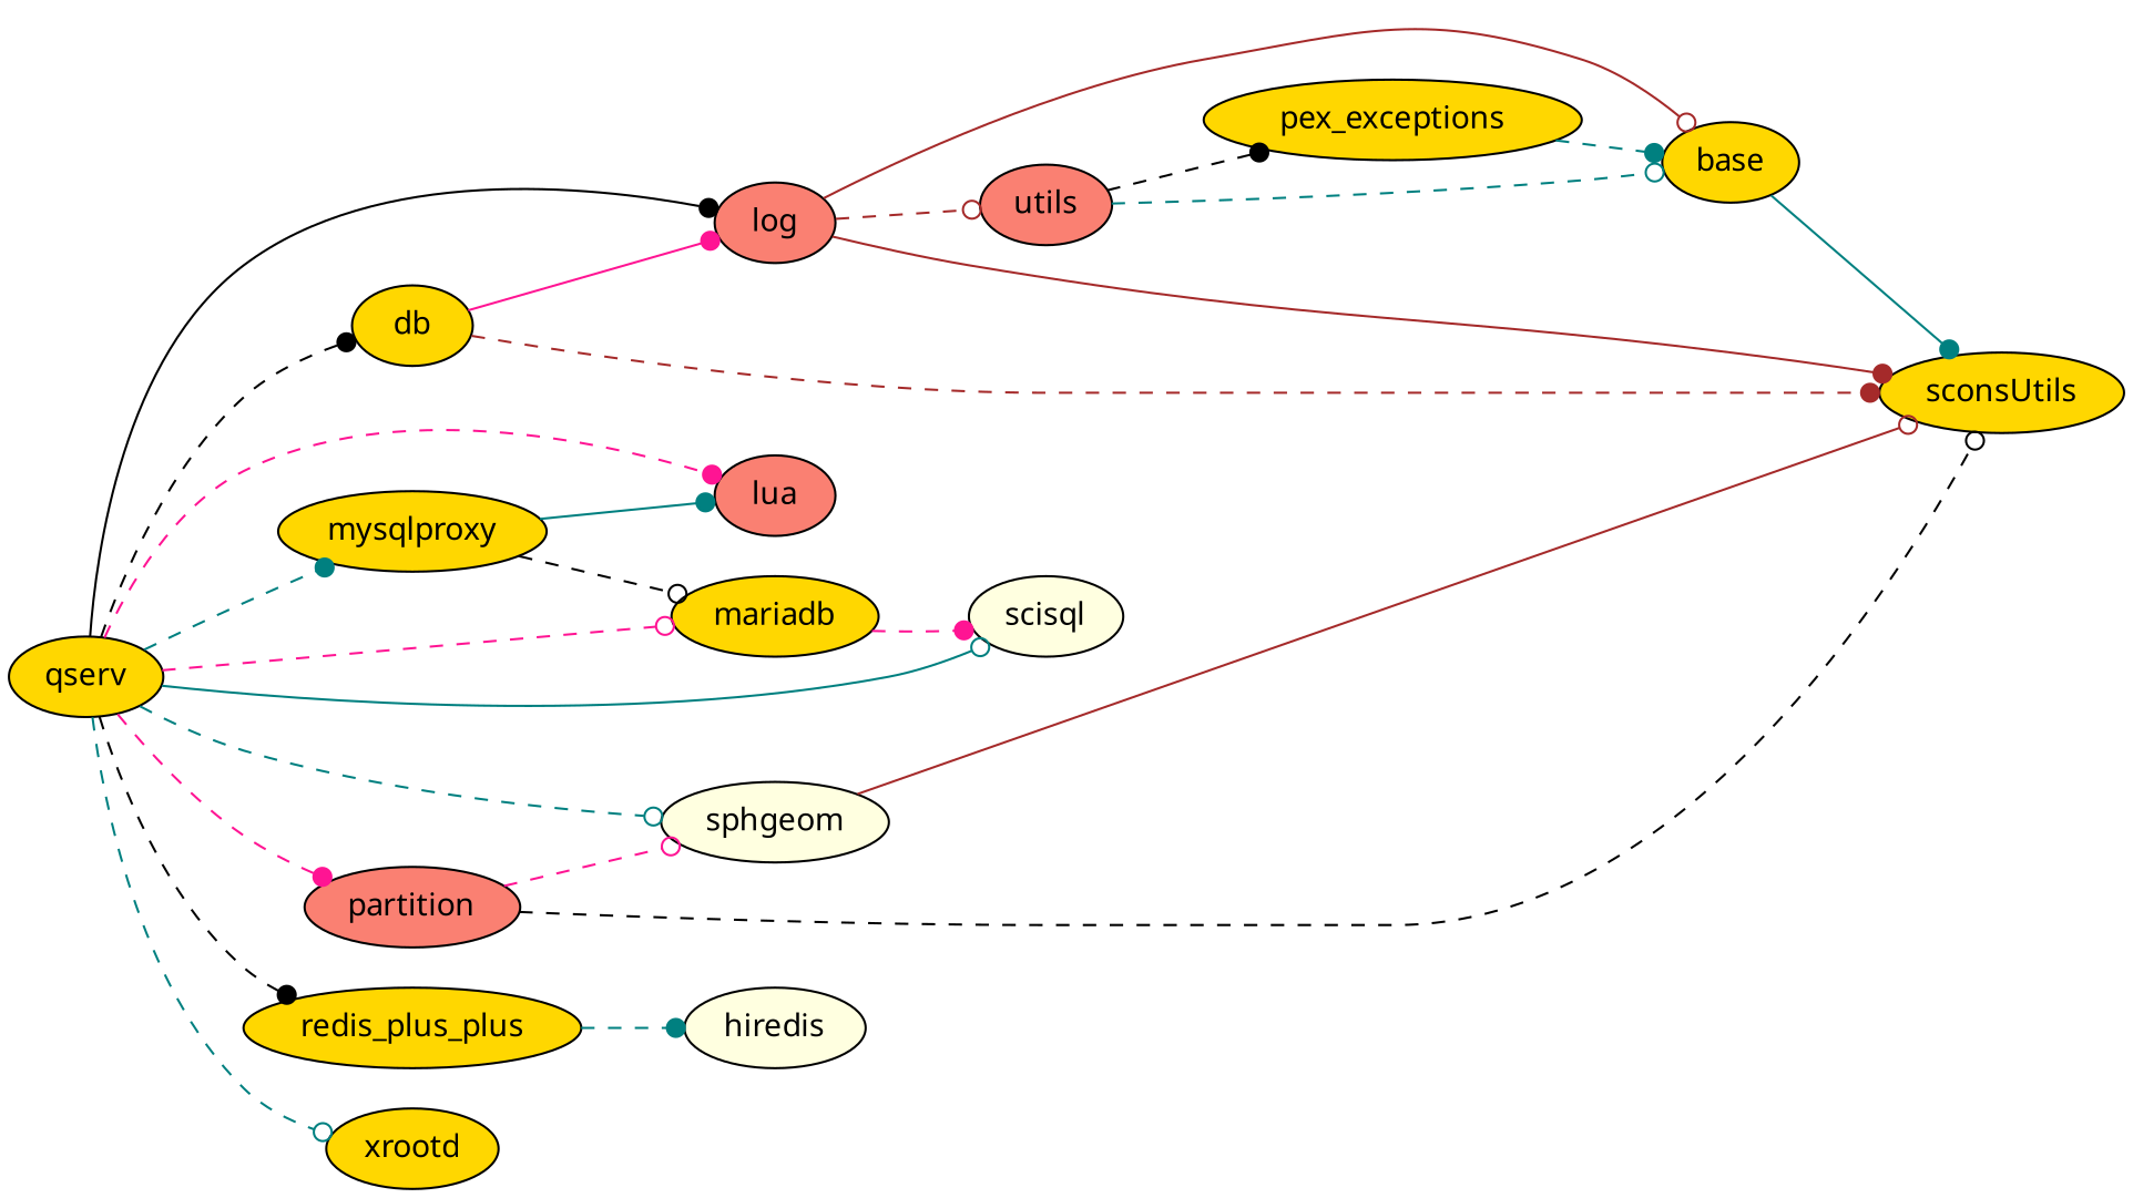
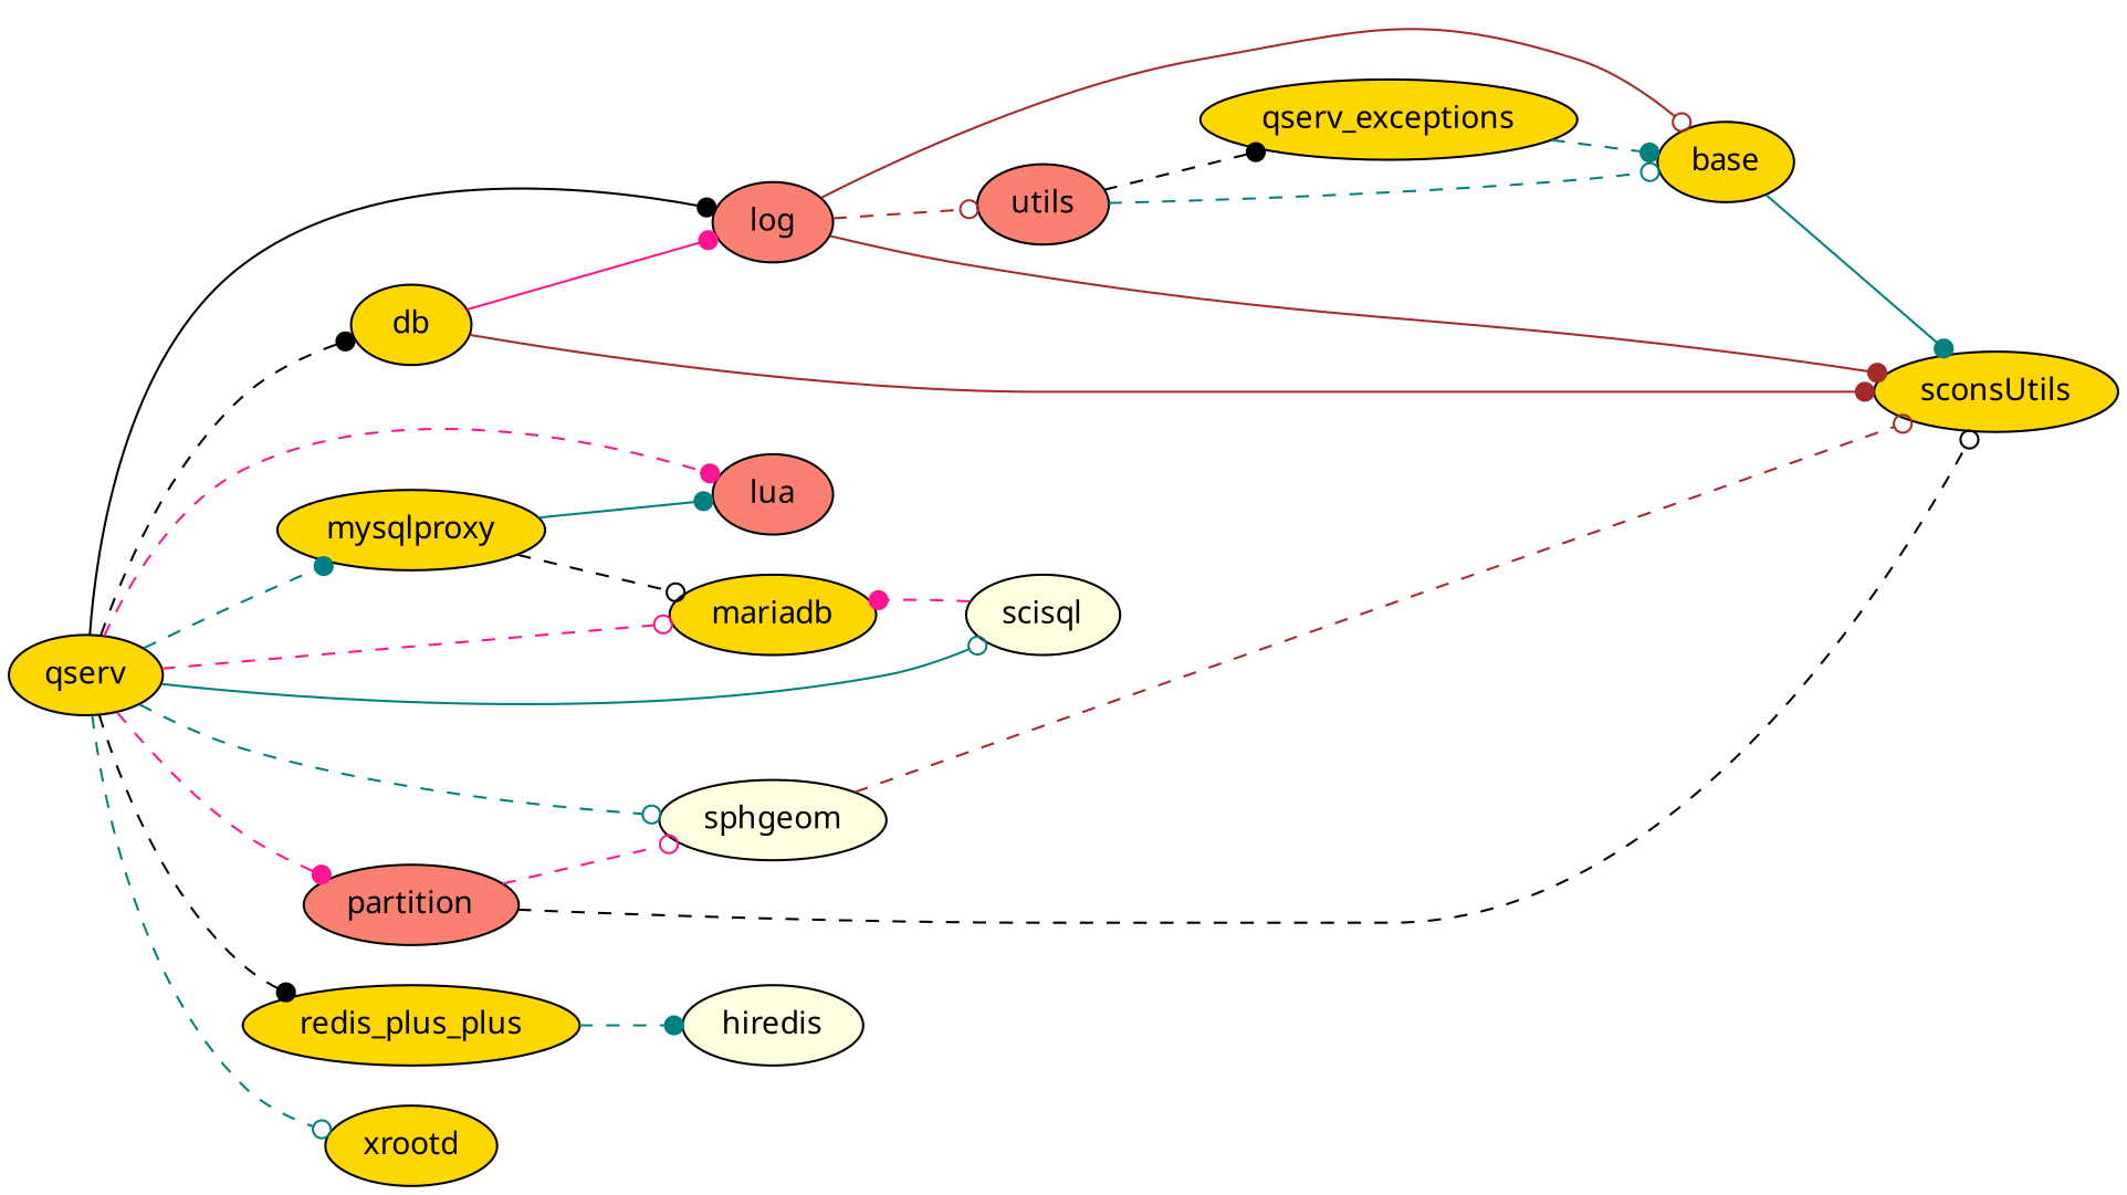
  digraph {
    fontname="Noto Sans"
    rankdir=LR
    node [fillcolor=gold fontname="Noto Sans" style=filled]
    edge [arrowhead=dot color=teal fontname="Noto Sans" style=dashed]
    qserv
    db
    log [fillcolor=salmon]
    lua [fillcolor=salmon]
    mariadb
    mysqlproxy
    partition [fillcolor=salmon]
    sphgeom [fillcolor=lightyellow]
    redis_plus_plus
    scisql [fillcolor=lightyellow]
    xrootd
    sconsUtils
    base
    utils [fillcolor=salmon]
    hiredis [fillcolor=lightyellow]
-   pex_exceptions
+   pex_exceptions [label=qserv_exceptions]
    qserv -> db [color=black]
    qserv -> log [color=black style=solid]
    qserv -> lua [color=deeppink]
    qserv -> mariadb [arrowhead=odot color=deeppink]
    qserv -> mysqlproxy
    qserv -> partition [color=deeppink]
    qserv -> sphgeom [arrowhead=odot]
    qserv -> redis_plus_plus [color=black]
    qserv -> scisql [arrowhead=odot style=solid]
    qserv -> xrootd [arrowhead=odot]
    db -> log [color=deeppink style=solid]
-   db -> sconsUtils [color=brown]
+   db -> sconsUtils [color=brown style=solid]
    log -> sconsUtils [color=brown style=solid]
    log -> base [arrowhead=odot color=brown style=solid]
    log -> utils [arrowhead=odot color=brown]
    mysqlproxy -> lua [style=solid]
    mysqlproxy -> mariadb [arrowhead=odot color=black]
    partition -> sphgeom [arrowhead=odot color=deeppink]
    partition -> sconsUtils [arrowhead=odot color=black]
-   sphgeom -> sconsUtils [arrowhead=odot color=brown style=solid]
+   sphgeom -> sconsUtils [arrowhead=odot color=brown]
    redis_plus_plus -> hiredis
-   mariadb -> scisql [color=deeppink]
+   scisql -> mariadb [color=deeppink]
    base -> sconsUtils [style=solid]
    utils -> base [arrowhead=odot]
    utils -> pex_exceptions [color=black]
    pex_exceptions -> base
  }
